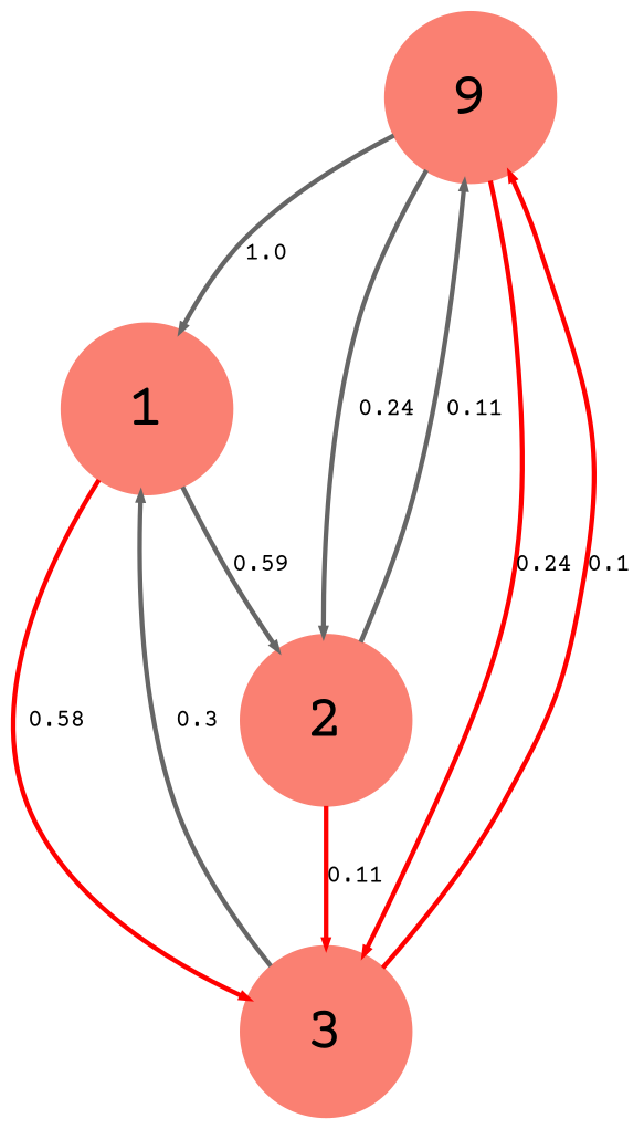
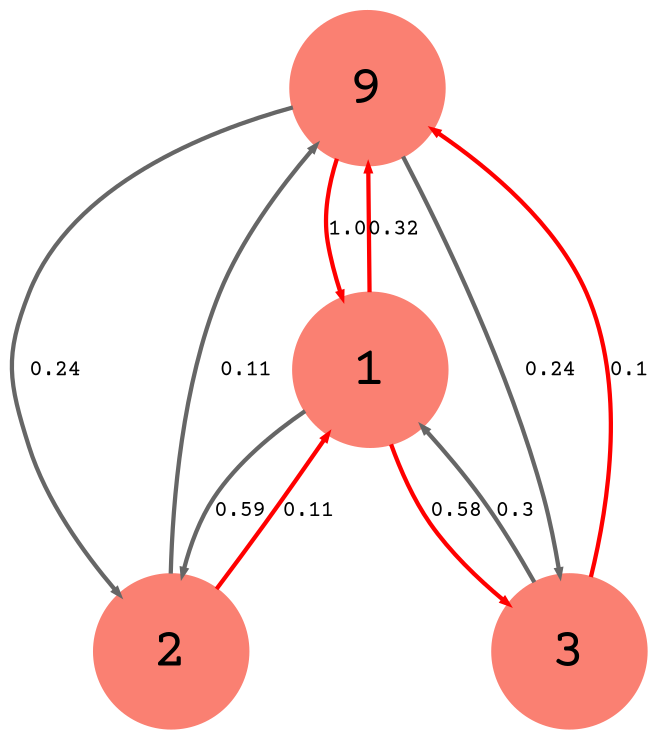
  digraph {
    fontname="Courier Prime"
    nodesep=0.2
    rankdir=TB
    ranksep=0.5
    node [color=salmon fixedsize=true fontname="Courier Prime" fontsize=20 shape=circle style=filled]
    edge [arrowhead=normal arrowsize=0.2 color=gray40 fontname="Courier Prime" fontsize=8 penwidth=1.5]
    n1 [height=0.75 label=9 width=0.75]
    1 [height=0.75 width=0.75]
    2 [height=0.75 width=0.75]
    3 [height=0.75 width=0.75]
-   n1 -> 1 [label=1.0]
+   n1 -> 1 [color=red label=1.0]
    n1 -> 2 [label=0.24]
-   n1 -> 3 [color=red label=0.24]
+   n1 -> 3 [label=0.24]
+   1 -> n1 [color=red label=0.32]
    1 -> 2 [label=0.59]
    1 -> 3 [color=red label=0.58]
    2 -> n1 [label=0.11]
-   2 -> 3 [color=red label=0.11]
+   2 -> 1 [color=red label=0.11]
    3 -> n1 [color=red label=0.1]
    3 -> 1 [label=0.3]
  }
